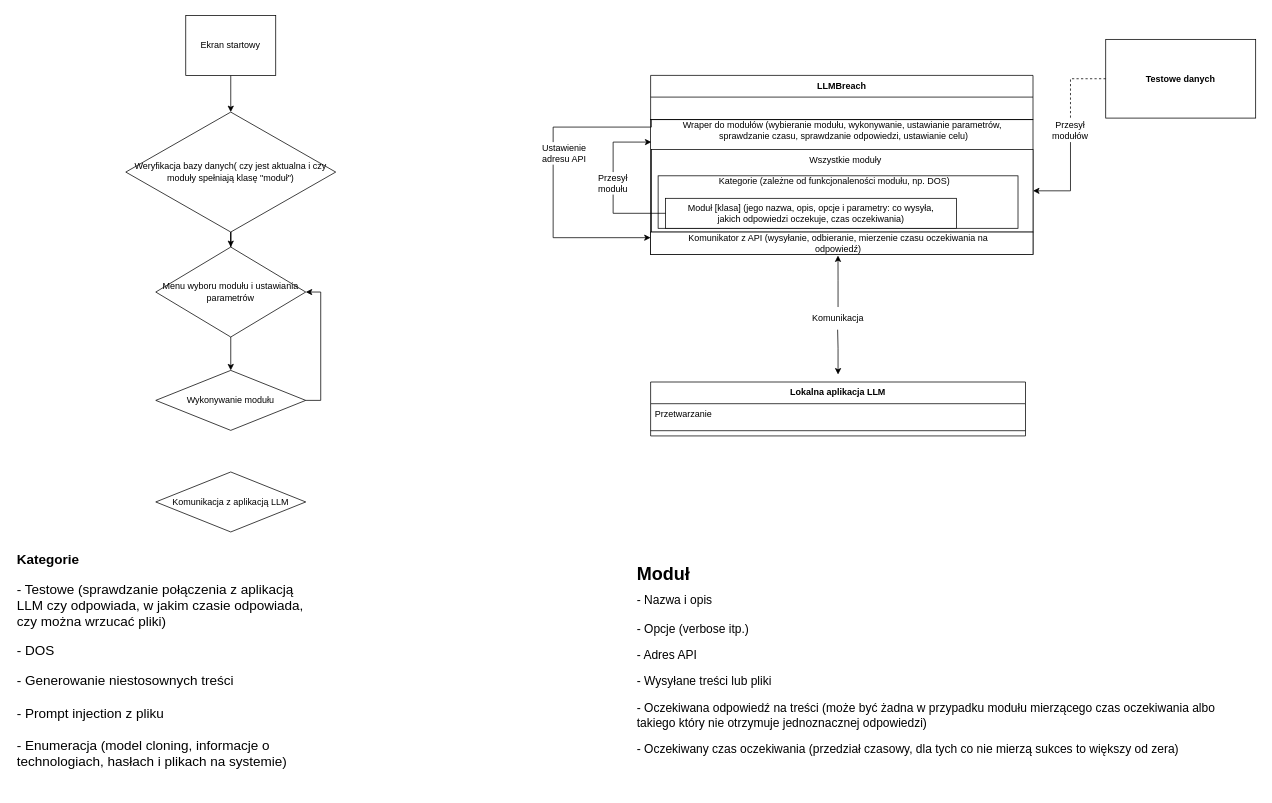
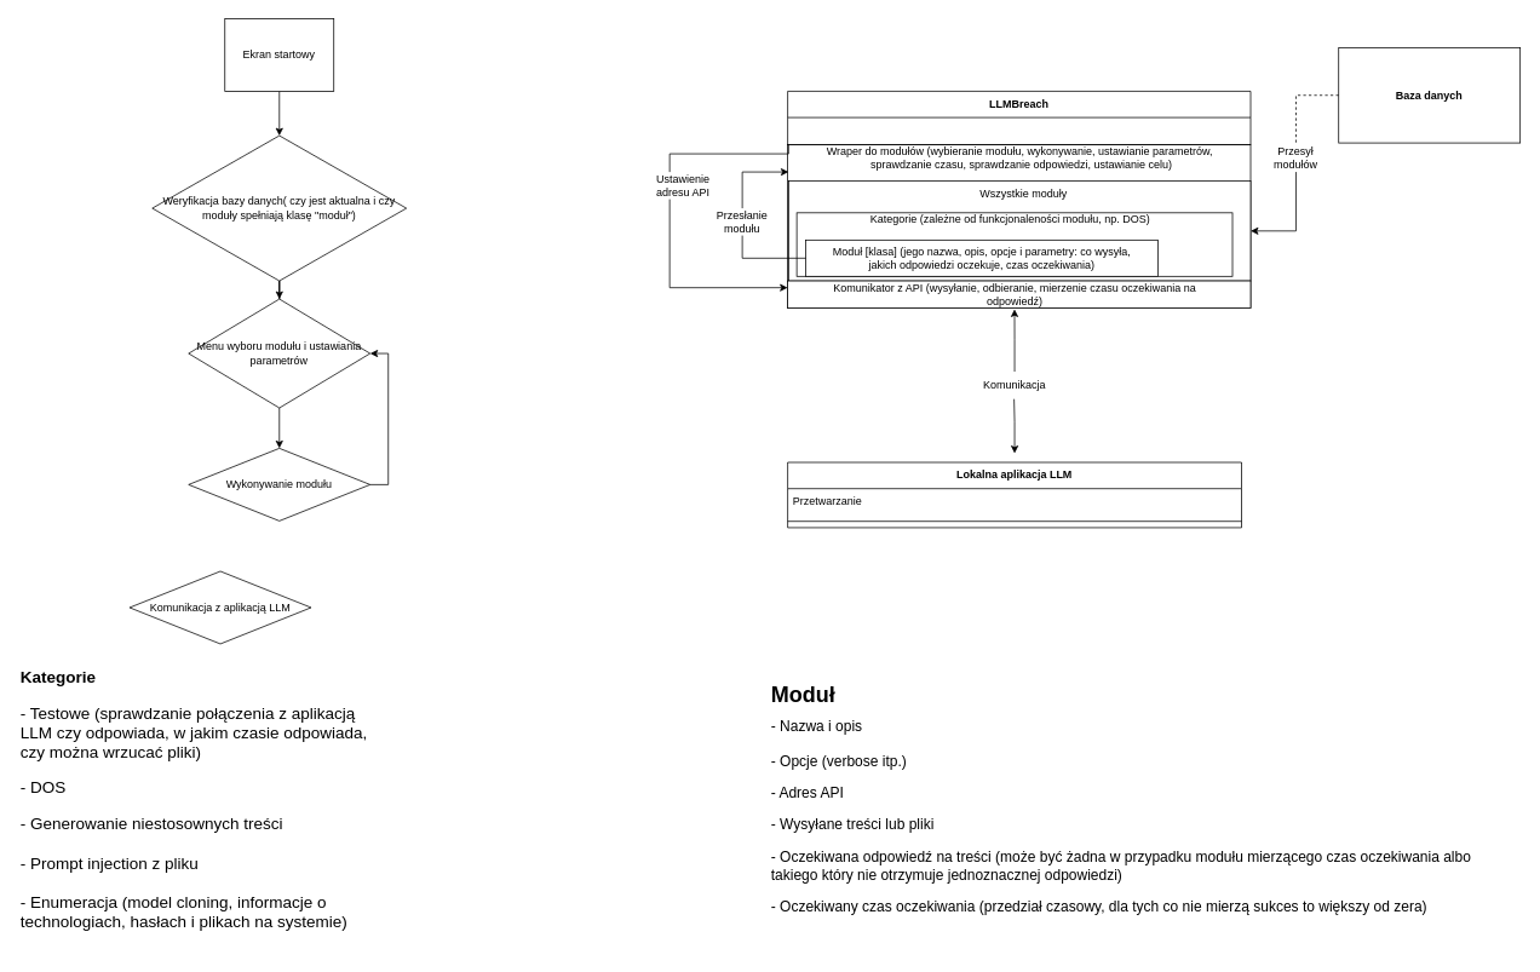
  <mxCell id="0" />
  <mxCell id="1" parent="0" />
  <mxCell id="2" value="" style="rounded=0;whiteSpace=wrap;html=1;" parent="1" vertex="1"><mxGeometry x="868" y="304" width="499" height="35" as="geometry" /></mxCell>
  <mxCell id="3" value="" style="rounded=0;whiteSpace=wrap;html=1;" parent="1" vertex="1"><mxGeometry x="867" y="159" width="510" height="180" as="geometry" /></mxCell>
  <mxCell id="4" style="edgeStyle=orthogonalEdgeStyle;rounded=0;orthogonalLoop=1;jettySize=auto;html=1;startArrow=none;startFill=0;entryX=0.49;entryY=1.007;entryDx=0;entryDy=0;entryPerimeter=0;endArrow=classic;endFill=1;" parent="1" source="36" target="3" edge="1"><mxGeometry relative="1" as="geometry"><mxPoint x="1117" y="499" as="sourcePoint" /><mxPoint x="1116.74" y="379" as="targetPoint" /></mxGeometry></mxCell>
  <mxCell id="5" value="Lokalna aplikacja LLM" style="swimlane;fontStyle=1;align=center;verticalAlign=top;childLayout=stackLayout;horizontal=1;startSize=28.933;horizontalStack=0;resizeParent=1;resizeParentMax=0;resizeLast=0;collapsible=0;marginBottom=0;" parent="1" vertex="1"><mxGeometry x="867" y="509" width="500" height="71.933" as="geometry" /></mxCell>
  <mxCell id="6" value="Przetwarzanie" style="text;strokeColor=none;fillColor=none;align=left;verticalAlign=top;spacingLeft=4;spacingRight=4;overflow=hidden;rotatable=0;points=[[0,0.5],[1,0.5]];portConstraint=eastwest;" parent="5" vertex="1"><mxGeometry y="28.933" width="500" height="29" as="geometry" /></mxCell>
  <mxCell id="7" style="line;strokeWidth=1;fillColor=none;align=left;verticalAlign=middle;spacingTop=-1;spacingLeft=3;spacingRight=3;rotatable=0;labelPosition=right;points=[];portConstraint=eastwest;strokeColor=inherit;" parent="5" vertex="1"><mxGeometry y="57.933" width="500" height="14" as="geometry" /></mxCell>
  <mxCell id="8" value="" style="rounded=0;whiteSpace=wrap;html=1;" parent="1" vertex="1"><mxGeometry x="868" y="199" width="509" height="110" as="geometry" /></mxCell>
  <mxCell id="9" value="" style="rounded=0;whiteSpace=wrap;html=1;" parent="1" vertex="1"><mxGeometry x="877" y="234" width="480" height="70" as="geometry" /></mxCell>
  <mxCell id="10" value="Wszystkie moduły" style="text;html=1;align=center;verticalAlign=middle;whiteSpace=wrap;rounded=0;" parent="1" vertex="1"><mxGeometry x="1007" y="199" width="240" height="30" as="geometry" /></mxCell>
  <mxCell id="11" value="&lt;div&gt;Kategorie (zależne od funkcjonaleności modułu, np. DOS)&lt;/div&gt;&lt;div&gt;&lt;br&gt;&lt;/div&gt;" style="text;html=1;align=center;verticalAlign=middle;whiteSpace=wrap;rounded=0;" parent="1" vertex="1"><mxGeometry x="868" y="234" width="489" height="30" as="geometry" /></mxCell>
  <mxCell id="12" value="&lt;div&gt;Moduł [klasa] (jego nazwa, opis, opcje i parametry: co wysyła,&lt;/div&gt;&lt;div&gt;jakich odpowiedzi oczekuje, czas oczekiwania)&lt;/div&gt;" style="rounded=0;whiteSpace=wrap;html=1;" parent="1" vertex="1"><mxGeometry x="887" y="264" width="388" height="40" as="geometry" /></mxCell>
  <mxCell id="13" style="edgeStyle=orthogonalEdgeStyle;rounded=0;orthogonalLoop=1;jettySize=auto;html=1;entryX=1;entryY=0.5;entryDx=0;entryDy=0;exitX=0.5;exitY=1;exitDx=0;exitDy=0;" parent="1" source="38" target="8" edge="1"><mxGeometry relative="1" as="geometry" /></mxCell>
- <mxCell id="14" value="&lt;h4&gt;Testowe danych&lt;br&gt;&lt;/h4&gt;" style="rounded=0;whiteSpace=wrap;html=1;" parent="1" vertex="1"><mxGeometry x="1474" y="52" width="200" height="105" as="geometry" /></mxCell>
+ <mxCell id="14" value="&lt;h4&gt;Baza danych&lt;br&gt;&lt;/h4&gt;" style="rounded=0;whiteSpace=wrap;html=1;" parent="1" vertex="1"><mxGeometry x="1474" y="52" width="200" height="105" as="geometry" /></mxCell>
  <mxCell id="15" value="LLMBreach" style="swimlane;fontStyle=1;align=center;verticalAlign=top;childLayout=stackLayout;horizontal=1;startSize=28.933;horizontalStack=0;resizeParent=1;resizeParentMax=0;resizeLast=0;collapsible=0;marginBottom=0;" parent="1" vertex="1"><mxGeometry x="867" y="100.07" width="510" height="58.93" as="geometry" /></mxCell>
  <mxCell id="16" style="edgeStyle=orthogonalEdgeStyle;rounded=0;orthogonalLoop=1;jettySize=auto;html=1;entryX=0;entryY=0.5;entryDx=0;entryDy=0;startArrow=none;startFill=0;endArrow=none;endFill=0;" parent="1" source="34" target="12" edge="1"><mxGeometry relative="1" as="geometry"><Array as="points"><mxPoint x="817" y="284" /></Array></mxGeometry></mxCell>
  <mxCell id="17" style="edgeStyle=orthogonalEdgeStyle;rounded=0;orthogonalLoop=1;jettySize=auto;html=1;entryX=0;entryY=0.25;entryDx=0;entryDy=0;" parent="1" source="32" target="19" edge="1"><mxGeometry relative="1" as="geometry"><Array as="points"><mxPoint x="737" y="317" /></Array><mxPoint x="807" y="316.55" as="targetPoint" /></mxGeometry></mxCell>
  <mxCell id="18" value="Wraper do modułów (wybieranie modułu, wykonywanie, ustawianie parametrów,&lt;br&gt;&amp;nbsp;sprawdzanie czasu, sprawdzanie odpowiedzi, ustawianie celu)" style="text;html=1;align=center;verticalAlign=middle;whiteSpace=wrap;rounded=0;" parent="1" vertex="1"><mxGeometry x="868" y="159.003" width="510" height="30" as="geometry" /></mxCell>
  <mxCell id="19" value="" style="rounded=0;whiteSpace=wrap;html=1;" parent="1" vertex="1"><mxGeometry x="867" y="309" width="510" height="30" as="geometry" /></mxCell>
  <mxCell id="20" value="Komunikator z API (wysyłanie, odbieranie, mierzenie czasu oczekiwania na odpowiedź)" style="text;html=1;align=center;verticalAlign=middle;whiteSpace=wrap;rounded=0;" parent="1" vertex="1"><mxGeometry x="904.5" y="309" width="425" height="30" as="geometry" /></mxCell>
  <mxCell id="21" style="edgeStyle=orthogonalEdgeStyle;rounded=0;orthogonalLoop=1;jettySize=auto;html=1;" parent="1" source="22" target="24" edge="1"><mxGeometry relative="1" as="geometry"><mxPoint x="207" y="149" as="targetPoint" /></mxGeometry></mxCell>
  <mxCell id="22" value="Ekran startowy" style="whiteSpace=wrap;html=1;rounded=0;" parent="1" vertex="1"><mxGeometry x="247" y="20.07" width="120" height="80" as="geometry" /></mxCell>
  <mxCell id="23" style="edgeStyle=orthogonalEdgeStyle;rounded=0;orthogonalLoop=1;jettySize=auto;html=1;" parent="1" source="24" target="26" edge="1"><mxGeometry relative="1" as="geometry"><mxPoint x="307" y="369" as="targetPoint" /></mxGeometry></mxCell>
  <mxCell id="24" value="&lt;font style=&quot;font-size: 12px;&quot;&gt;Weryfikacja bazy danych( czy jest aktualna i czy moduły spełniają klasę &quot;moduł&quot;)&lt;/font&gt;" style="rhombus;whiteSpace=wrap;html=1;" parent="1" vertex="1"><mxGeometry x="167" y="149" width="280" height="160" as="geometry" /></mxCell>
  <mxCell id="25" style="edgeStyle=orthogonalEdgeStyle;rounded=0;orthogonalLoop=1;jettySize=auto;html=1;" parent="1" source="26" target="28" edge="1"><mxGeometry relative="1" as="geometry"><mxPoint x="307" y="489" as="targetPoint" /></mxGeometry></mxCell>
  <mxCell id="26" value="Menu wyboru modułu i ustawiania parametrów" style="rhombus;whiteSpace=wrap;html=1;" parent="1" vertex="1"><mxGeometry x="207" y="329" width="200" height="120" as="geometry" /></mxCell>
  <mxCell id="27" style="edgeStyle=orthogonalEdgeStyle;rounded=0;orthogonalLoop=1;jettySize=auto;html=1;exitX=1;exitY=0.5;exitDx=0;exitDy=0;entryX=1;entryY=0.5;entryDx=0;entryDy=0;" parent="1" source="28" target="26" edge="1"><mxGeometry relative="1" as="geometry" /></mxCell>
  <mxCell id="28" value="Wykonywanie modułu" style="rhombus;whiteSpace=wrap;html=1;" parent="1" vertex="1"><mxGeometry x="207" y="493.5" width="200" height="80" as="geometry" /></mxCell>
- <mxCell id="29" value="Komunikacja z aplikacją LLM" style="rhombus;whiteSpace=wrap;html=1;" parent="1" vertex="1"><mxGeometry x="207" y="629" width="200" height="80" as="geometry" /></mxCell>
+ <mxCell id="29" value="Komunikacja z aplikacją LLM" style="rhombus;whiteSpace=wrap;html=1;" parent="1" vertex="1"><mxGeometry x="142" y="629" width="200" height="80" as="geometry" /></mxCell>
  <mxCell id="30" value="&lt;h1 style=&quot;margin-top: 0px; font-size: 18px;&quot;&gt;&lt;font style=&quot;font-size: 18px;&quot;&gt;Kategorie&lt;br&gt;&lt;/font&gt;&lt;/h1&gt;&lt;p style=&quot;font-size: 18px;&quot;&gt;&lt;font style=&quot;font-size: 18px;&quot;&gt;- Testowe (sprawdzanie połączenia z aplikacją LLM czy odpowiada, w jakim czasie odpowiada, czy można wrzucać pliki)&lt;/font&gt;&lt;/p&gt;&lt;p style=&quot;font-size: 18px;&quot;&gt;&lt;font style=&quot;font-size: 18px;&quot;&gt;- DOS&lt;/font&gt;&lt;/p&gt;&lt;font style=&quot;font-size: 18px;&quot;&gt;- Generowanie niestosownych treści&lt;br&gt;&lt;/font&gt;&lt;div style=&quot;font-size: 18px;&quot;&gt;&lt;font style=&quot;font-size: 18px;&quot;&gt;&lt;br&gt;&lt;/font&gt;&lt;/div&gt;&lt;div style=&quot;font-size: 18px;&quot;&gt;&lt;font style=&quot;font-size: 18px;&quot;&gt;- Prompt injection z pliku&lt;/font&gt;&lt;/div&gt;&lt;div style=&quot;font-size: 18px;&quot;&gt;&lt;font style=&quot;font-size: 18px;&quot;&gt;&lt;br&gt;&lt;/font&gt;&lt;/div&gt;&lt;div style=&quot;font-size: 18px;&quot;&gt;&lt;font style=&quot;font-size: 18px;&quot;&gt;- Enumeracja (model cloning, informacje o technologiach, hasłach i plikach na systemie)&lt;/font&gt;&lt;/div&gt;&lt;div style=&quot;font-size: 18px;&quot;&gt;&lt;font style=&quot;font-size: 18px;&quot;&gt;&lt;br&gt;&lt;/font&gt;&lt;/div&gt;&lt;div style=&quot;font-size: 18px;&quot;&gt;&lt;font style=&quot;font-size: 18px;&quot;&gt;- Code Generation/Execution&lt;/font&gt;&lt;/div&gt;" style="text;html=1;whiteSpace=wrap;overflow=hidden;rounded=0;fontSize=15;" parent="1" vertex="1"><mxGeometry x="20" y="729" width="387" height="320" as="geometry" /></mxCell>
  <mxCell id="31" value="" style="edgeStyle=orthogonalEdgeStyle;rounded=0;orthogonalLoop=1;jettySize=auto;html=1;endArrow=none;endFill=0;exitX=0;exitY=0;exitDx=0;exitDy=0;" parent="1" source="18" target="32" edge="1"><mxGeometry relative="1" as="geometry"><Array as="points"><mxPoint x="737" y="169" /></Array><mxPoint x="808" y="169" as="sourcePoint" /><mxPoint x="807" y="317.05" as="targetPoint" /></mxGeometry></mxCell>
  <mxCell id="32" value="Ustawienie adresu API" style="text;html=1;align=center;verticalAlign=middle;whiteSpace=wrap;rounded=0;" parent="1" vertex="1"><mxGeometry x="712" y="189.05" width="80" height="30" as="geometry" /></mxCell>
  <mxCell id="33" value="" style="edgeStyle=orthogonalEdgeStyle;rounded=0;orthogonalLoop=1;jettySize=auto;html=1;entryX=0.5;entryY=0;entryDx=0;entryDy=0;startArrow=classic;startFill=1;endArrow=none;endFill=0;" parent="1" source="18" target="34" edge="1"><mxGeometry relative="1" as="geometry"><Array as="points"><mxPoint x="817" y="189" /></Array><mxPoint x="868" y="184" as="sourcePoint" /><mxPoint x="887" y="284" as="targetPoint" /></mxGeometry></mxCell>
- <mxCell id="34" value="Przesył modułu" style="text;html=1;align=center;verticalAlign=middle;whiteSpace=wrap;rounded=0;" parent="1" vertex="1"><mxGeometry x="787" y="229" width="60" height="30" as="geometry" /></mxCell>
+ <mxCell id="34" value="Przesłanie modułu" style="text;html=1;align=center;verticalAlign=middle;whiteSpace=wrap;rounded=0;" parent="1" vertex="1"><mxGeometry x="787" y="229" width="60" height="30" as="geometry" /></mxCell>
  <mxCell id="35" value="" style="edgeStyle=orthogonalEdgeStyle;rounded=0;orthogonalLoop=1;jettySize=auto;html=1;startArrow=classic;startFill=1;entryX=0.49;entryY=1.007;entryDx=0;entryDy=0;entryPerimeter=0;endArrow=none;endFill=0;" parent="1" target="36" edge="1"><mxGeometry relative="1" as="geometry"><mxPoint x="1117" y="499" as="sourcePoint" /><mxPoint x="1117" y="340" as="targetPoint" /><Array as="points"><mxPoint x="1117" y="464" /></Array></mxGeometry></mxCell>
  <mxCell id="36" value="Komunikacja" style="text;html=1;align=center;verticalAlign=middle;whiteSpace=wrap;rounded=0;" parent="1" vertex="1"><mxGeometry x="1087" y="409" width="60" height="30" as="geometry" /></mxCell>
  <mxCell id="37" value="" style="edgeStyle=orthogonalEdgeStyle;rounded=0;orthogonalLoop=1;jettySize=auto;html=1;entryX=0.5;entryY=0;entryDx=0;entryDy=0;endArrow=none;endFill=0;dashed=1;" parent="1" source="14" target="38" edge="1"><mxGeometry relative="1" as="geometry"><mxPoint x="1474" y="105" as="sourcePoint" /><mxPoint x="1377" y="254" as="targetPoint" /></mxGeometry></mxCell>
  <mxCell id="38" value="Przesył modułów" style="text;html=1;align=center;verticalAlign=middle;whiteSpace=wrap;rounded=0;" parent="1" vertex="1"><mxGeometry x="1397" y="159" width="60" height="30" as="geometry" /></mxCell>
  <mxCell id="39" value="&lt;h1 style=&quot;margin-top: 0px; font-size: 16px;&quot;&gt;&lt;font style=&quot;font-size: 24px;&quot;&gt;Moduł&lt;/font&gt;&lt;/h1&gt;&lt;div&gt;- Nazwa i opis&lt;/div&gt;&lt;div&gt;&lt;br&gt;&lt;/div&gt;&lt;div&gt;- Opcje (verbose itp.)&lt;br&gt;&lt;/div&gt;&lt;p style=&quot;font-size: 16px;&quot;&gt;- Adres API&lt;br style=&quot;font-size: 16px;&quot;&gt;&lt;/p&gt;&lt;p style=&quot;font-size: 16px;&quot;&gt;- Wysyłane treści lub pliki&lt;br&gt;&lt;/p&gt;&lt;p style=&quot;font-size: 16px;&quot;&gt;- Oczekiwana odpowiedź na treści (może być żadna w przypadku modułu mierzącego czas oczekiwania albo takiego który nie otrzymuje jednoznacznej odpowiedzi)&lt;br&gt;&lt;/p&gt;&lt;p style=&quot;font-size: 16px;&quot;&gt;- Oczekiwany czas oczekiwania (przedział czasowy, dla tych co nie mierzą sukces to większy od zera)&lt;/p&gt;&lt;div&gt;&lt;br&gt;&lt;/div&gt;&lt;div&gt;&lt;br&gt;&lt;/div&gt;" style="text;html=1;whiteSpace=wrap;overflow=hidden;rounded=0;fontSize=16;" parent="1" vertex="1"><mxGeometry y="744" width="799" height="290" as="geometry" x="847" /></mxCell>
